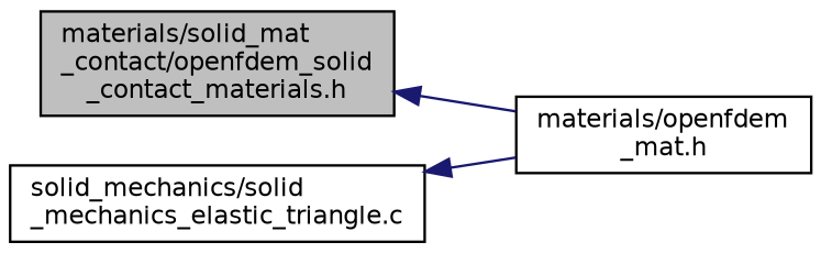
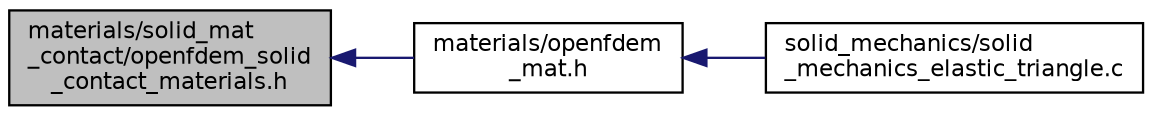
  digraph {
    rankdir=LR
    node [color=black fillcolor=white fontname=Helvetica fontsize=10 shape=record style=filled]
    edge [color=midnightblue dir=back fontname=Helvetica fontsize=10 labelfontname=Helvetica labelfontsize=10 style=solid]
    n1 [fillcolor=grey75 fontcolor=black height=0.2 label="materials/solid_mat\l_contact/openfdem_solid\l_contact_materials.h" width=0.4]
    n2 [height=0.2 label="materials/openfdem\l_mat.h" width=0.4]
    n3 [height=0.2 label="solid_mechanics/solid\l_mechanics_elastic_triangle.c" width=0.4]
    n1 -> n2
-   n3 -> n2
+   n2 -> n3
  }
